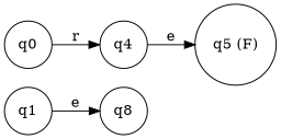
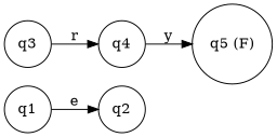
  digraph {
    rankdir=LR
    node [shape=circle]
    n1 [label=q1]
-   n2 [label=q8]
-   n3 [label=q0]
+   n2 [label=q2]
+   n3 [label=q3]
    n4 [label=q4]
    n5 [label="q5 (F)"]
    n1 -> n2 [label=e]
    n3 -> n4 [label=r]
-   n4 -> n5 [label=e]
+   n4 -> n5 [label=y]
  }
